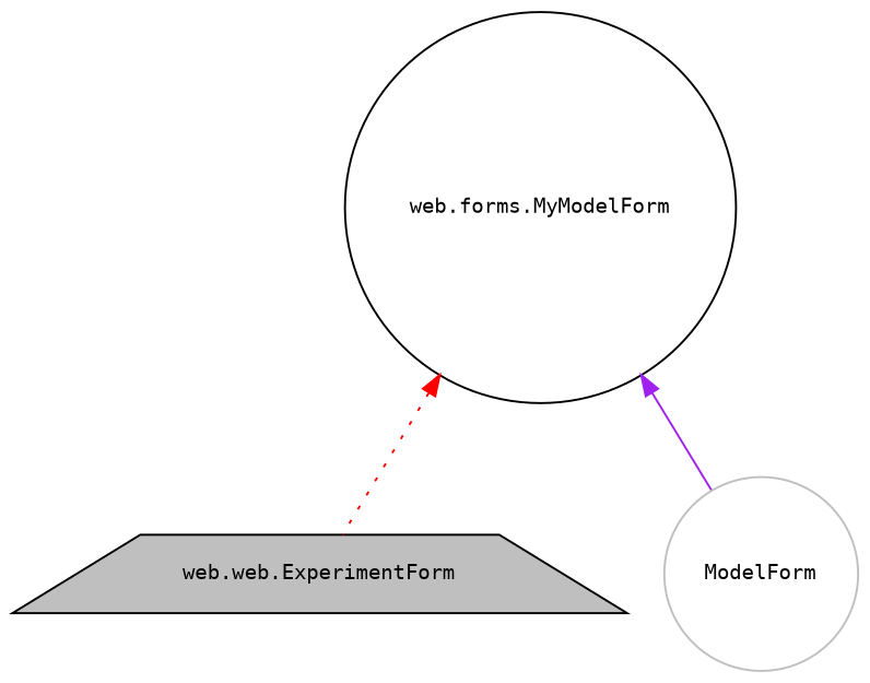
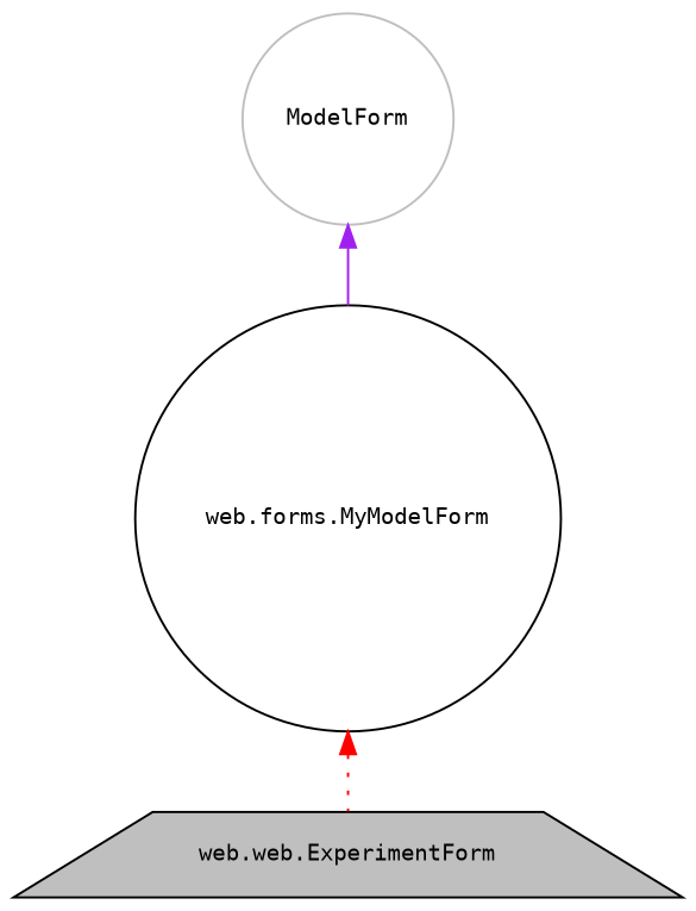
  digraph {
    fontname="DejaVu Sans Mono"
    node [color=black fillcolor=white fontname="DejaVu Sans Mono" fontsize=10 shape=circle style=filled]
    edge [dir=back fontname="DejaVu Sans Mono" fontsize=10 labelfontname=Helvetica labelfontsize=10]
    n1 [fillcolor=grey75 fontcolor=black height=0.2 label="web.web.ExperimentForm" shape=trapezium width=0.4]
    n2 [height=0.2 label="web.forms.MyModelForm" width=0.4]
    n3 [color=grey75 height=0.2 label=ModelForm width=0.4]
    n2 -> n1 [color=red style=dotted]
-   n2 -> n3 [color=purple style=solid]
+   n3 -> n2 [color=purple style=solid]
  }
